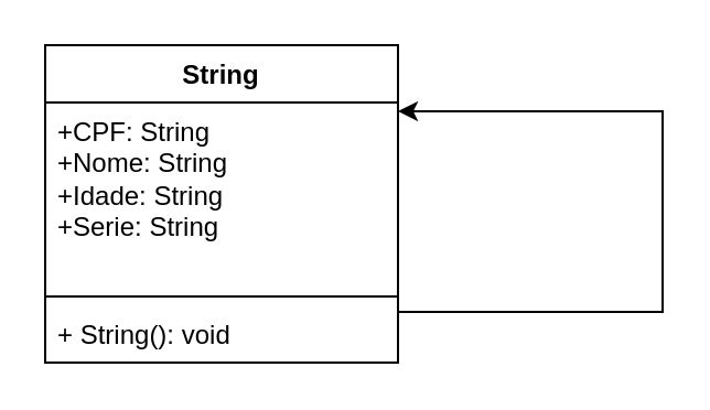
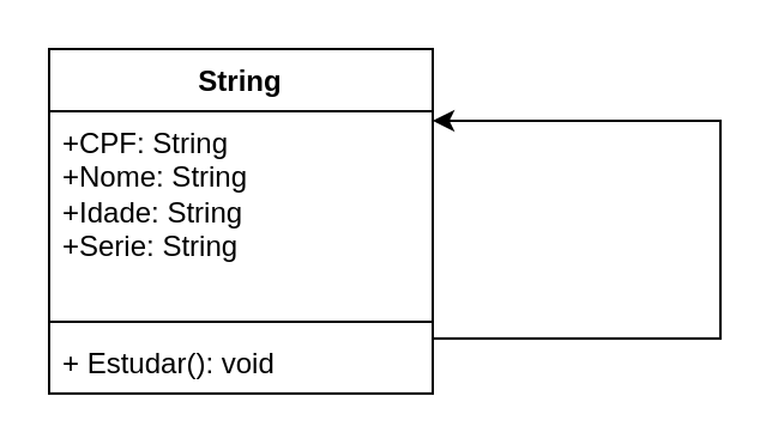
  <mxCell id="0" />
  <mxCell id="1" parent="0" />
  <mxCell id="2" value="String" style="swimlane;fontStyle=1;align=center;verticalAlign=top;childLayout=stackLayout;horizontal=1;startSize=26;horizontalStack=0;resizeParent=1;resizeParentMax=0;resizeLast=0;collapsible=1;marginBottom=0;whiteSpace=wrap;html=1;" parent="1" vertex="1"><mxGeometry x="20" y="20" width="160" height="144" as="geometry"><mxRectangle x="340" y="290" width="70" height="30" as="alternateBounds" /></mxGeometry></mxCell>
  <mxCell id="3" value="+CPF: String&lt;br&gt;+Nome: String&lt;br&gt;+Idade: String&lt;br&gt;+Serie: String" style="text;strokeColor=none;fillColor=none;align=left;verticalAlign=top;spacingLeft=4;spacingRight=4;overflow=hidden;rotatable=0;points=[[0,0.5],[1,0.5]];portConstraint=eastwest;whiteSpace=wrap;html=1;" parent="2" vertex="1"><mxGeometry y="26" width="160" height="84" as="geometry" /></mxCell>
  <mxCell id="4" value="" style="line;strokeWidth=1;fillColor=none;align=left;verticalAlign=middle;spacingTop=-1;spacingLeft=3;spacingRight=3;rotatable=0;labelPosition=right;points=[];portConstraint=eastwest;strokeColor=inherit;" parent="2" vertex="1"><mxGeometry y="110" width="160" height="8" as="geometry" /></mxCell>
- <mxCell id="5" value="+ String(): void" style="text;strokeColor=none;fillColor=none;align=left;verticalAlign=top;spacingLeft=4;spacingRight=4;overflow=hidden;rotatable=0;points=[[0,0.5],[1,0.5]];portConstraint=eastwest;whiteSpace=wrap;html=1;" parent="2" vertex="1"><mxGeometry y="118" width="160" height="26" as="geometry" /></mxCell>
+ <mxCell id="5" value="+ Estudar(): void" style="text;strokeColor=none;fillColor=none;align=left;verticalAlign=top;spacingLeft=4;spacingRight=4;overflow=hidden;rotatable=0;points=[[0,0.5],[1,0.5]];portConstraint=eastwest;whiteSpace=wrap;html=1;" parent="2" vertex="1"><mxGeometry y="118" width="160" height="26" as="geometry" /></mxCell>
  <mxCell id="6" style="edgeStyle=elbowEdgeStyle;rounded=0;orthogonalLoop=1;jettySize=auto;html=1;" parent="1" edge="1"><mxGeometry relative="1" as="geometry"><mxPoint x="180" y="50" as="targetPoint" /><mxPoint x="180" y="141" as="sourcePoint" /><Array as="points"><mxPoint x="300" y="93" /></Array></mxGeometry></mxCell>
